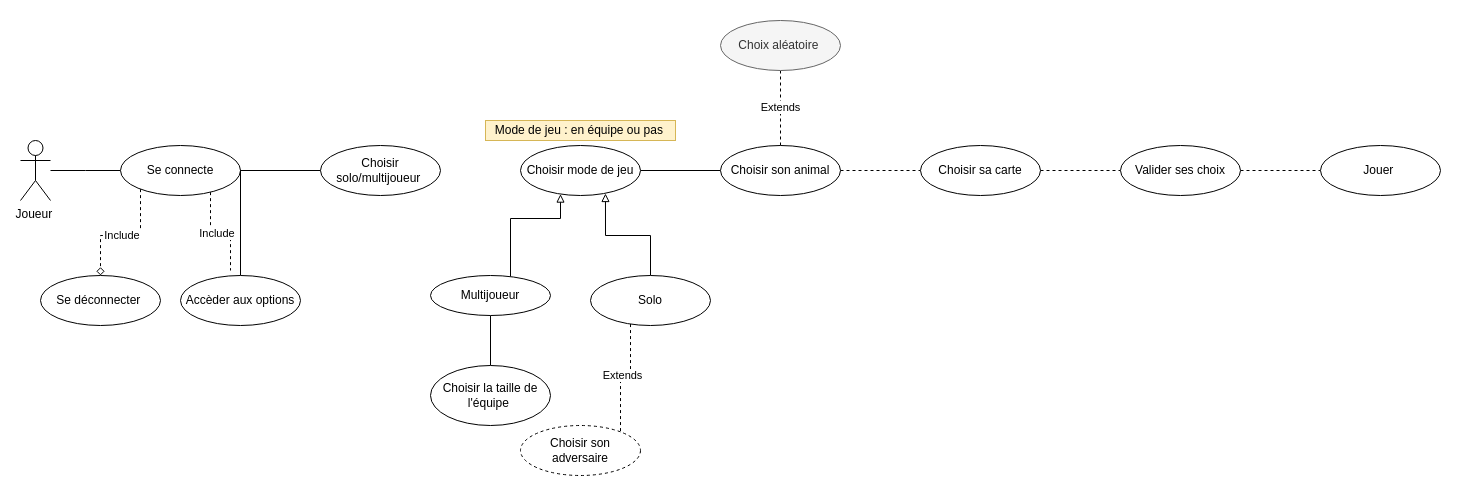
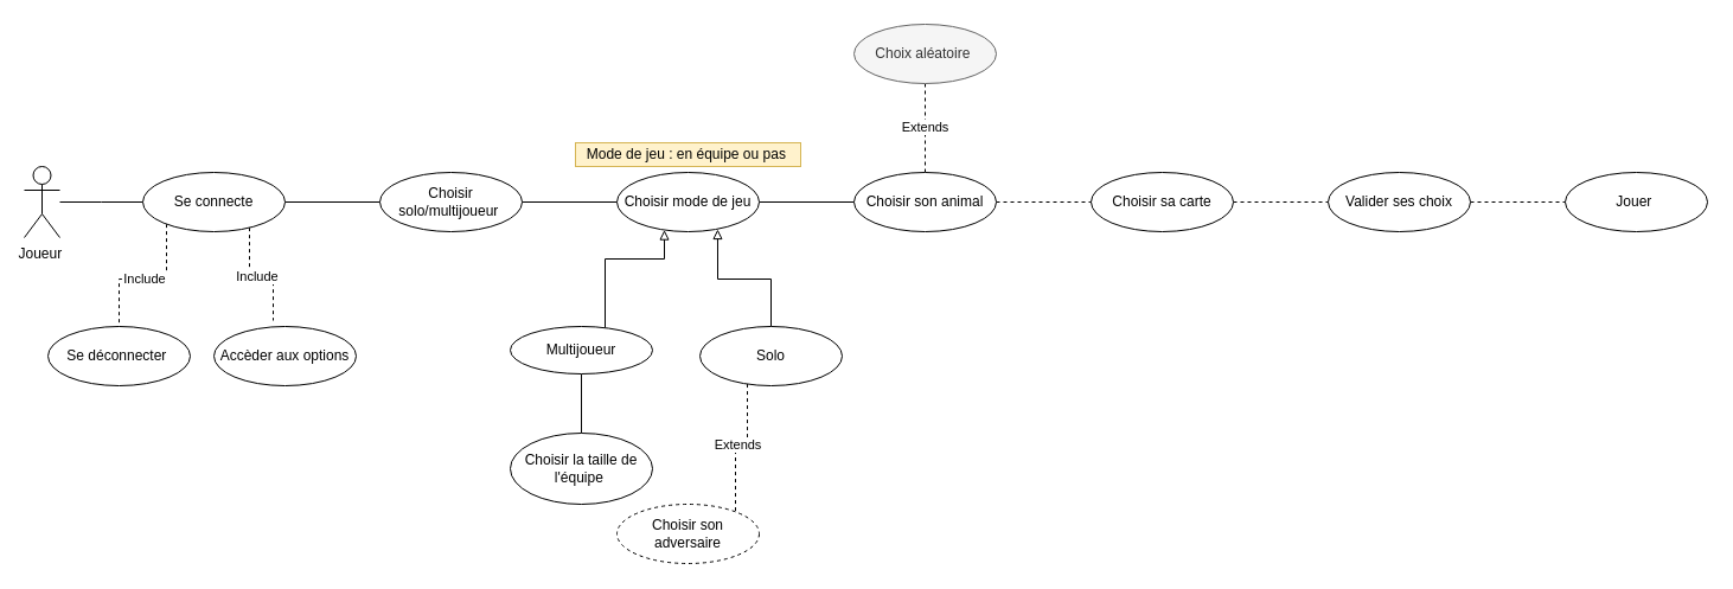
  <mxCell id="0" />
  <mxCell id="1" parent="0" />
  <mxCell id="2" style="edgeStyle=orthogonalEdgeStyle;rounded=0;orthogonalLoop=1;jettySize=auto;html=1;endArrow=none;endFill=0;" edge="1" parent="1" source="3"><mxGeometry relative="1" as="geometry"><mxPoint x="120" y="170" as="targetPoint" /></mxGeometry></mxCell>
  <mxCell id="3" value="Joueur&amp;nbsp;" style="shape=umlActor;verticalLabelPosition=bottom;verticalAlign=top;html=1;outlineConnect=0;" vertex="1" parent="1"><mxGeometry x="20" y="140" width="30" height="60" as="geometry" /></mxCell>
  <mxCell id="4" value="" style="edgeStyle=orthogonalEdgeStyle;rounded=0;orthogonalLoop=1;jettySize=auto;html=1;endArrow=none;endFill=0;" edge="1" parent="1" source="7" target="9"><mxGeometry relative="1" as="geometry" /></mxCell>
- <mxCell id="5" value="Include&amp;nbsp;" style="edgeStyle=orthogonalEdgeStyle;rounded=0;orthogonalLoop=1;jettySize=auto;html=1;endArrow=diamond;endFill=0;dashed=1;" edge="1" parent="1" source="7" target="14"><mxGeometry relative="1" as="geometry"><Array as="points"><mxPoint x="140" y="235" /><mxPoint x="100" y="235" /></Array></mxGeometry></mxCell>
+ <mxCell id="5" value="Include&amp;nbsp;" style="edgeStyle=orthogonalEdgeStyle;rounded=0;orthogonalLoop=1;jettySize=auto;html=1;endArrow=none;endFill=0;dashed=1;" edge="1" parent="1" source="7" target="14"><mxGeometry relative="1" as="geometry"><Array as="points"><mxPoint x="140" y="235" /><mxPoint x="100" y="235" /></Array></mxGeometry></mxCell>
  <mxCell id="6" value="Include&amp;nbsp;" style="edgeStyle=orthogonalEdgeStyle;rounded=0;orthogonalLoop=1;jettySize=auto;html=1;dashed=1;endArrow=none;endFill=0;" edge="1" parent="1" source="7"><mxGeometry relative="1" as="geometry"><mxPoint x="230" y="270" as="targetPoint" /><Array as="points"><mxPoint x="210" y="233" /><mxPoint x="230" y="233" /></Array></mxGeometry></mxCell>
  <mxCell id="7" value="Se connecte" style="ellipse;whiteSpace=wrap;html=1;" vertex="1" parent="1"><mxGeometry x="120" y="145" width="120" height="50" as="geometry" /></mxCell>
- <mxCell id="8" value="" style="edgeStyle=orthogonalEdgeStyle;rounded=0;orthogonalLoop=1;jettySize=auto;html=1;endArrow=none;endFill=0;" edge="1" parent="1" source="9" target="15"><mxGeometry relative="1" as="geometry" /></mxCell>
+ <mxCell id="8" value="" style="edgeStyle=orthogonalEdgeStyle;rounded=0;orthogonalLoop=1;jettySize=auto;html=1;endArrow=none;endFill=0;" edge="1" parent="1" source="9" target="13"><mxGeometry relative="1" as="geometry" /></mxCell>
  <mxCell id="9" value="Choisir solo/multijoueur&amp;nbsp;" style="ellipse;whiteSpace=wrap;html=1;" vertex="1" parent="1"><mxGeometry x="320" y="145" width="120" height="50" as="geometry" /></mxCell>
  <mxCell id="10" value="Mode de jeu : en équipe ou pas&amp;nbsp;" style="text;html=1;align=center;verticalAlign=middle;resizable=0;points=[];autosize=1;strokeColor=#d6b656;fillColor=#fff2cc;" vertex="1" parent="1"><mxGeometry x="485" y="120" width="190" height="20" as="geometry" /></mxCell>
  <mxCell id="11" value="" style="edgeStyle=orthogonalEdgeStyle;rounded=0;orthogonalLoop=1;jettySize=auto;html=1;endArrow=none;endFill=0;startArrow=block;startFill=0;" edge="1" parent="1" source="13" target="17"><mxGeometry relative="1" as="geometry"><Array as="points"><mxPoint x="560" y="218" /><mxPoint x="510" y="218" /></Array></mxGeometry></mxCell>
  <mxCell id="12" value="" style="edgeStyle=orthogonalEdgeStyle;rounded=0;orthogonalLoop=1;jettySize=auto;html=1;startArrow=none;startFill=0;endArrow=none;endFill=0;" edge="1" parent="1" source="13" target="25"><mxGeometry relative="1" as="geometry" /></mxCell>
  <mxCell id="13" value="Choisir mode de jeu" style="ellipse;whiteSpace=wrap;html=1;" vertex="1" parent="1"><mxGeometry x="520" y="145" width="120" height="50" as="geometry" /></mxCell>
  <mxCell id="14" value="Se déconnecter&amp;nbsp;" style="ellipse;whiteSpace=wrap;html=1;" vertex="1" parent="1"><mxGeometry x="40" y="275" width="120" height="50" as="geometry" /></mxCell>
  <mxCell id="15" value="Accèder aux options" style="ellipse;whiteSpace=wrap;html=1;" vertex="1" parent="1"><mxGeometry x="180" y="275" width="120" height="50" as="geometry" /></mxCell>
  <mxCell id="16" value="" style="edgeStyle=orthogonalEdgeStyle;rounded=0;orthogonalLoop=1;jettySize=auto;html=1;startArrow=none;startFill=0;endArrow=none;endFill=0;" edge="1" parent="1" source="17" target="18"><mxGeometry relative="1" as="geometry" /></mxCell>
  <mxCell id="17" value="Multijoueur" style="ellipse;whiteSpace=wrap;html=1;" vertex="1" parent="1"><mxGeometry x="430" y="275" width="120" height="40" as="geometry" /></mxCell>
  <mxCell id="18" value="Choisir la taille de l'équipe&amp;nbsp;" style="ellipse;whiteSpace=wrap;html=1;" vertex="1" parent="1"><mxGeometry x="430" y="365" width="120" height="60" as="geometry" /></mxCell>
  <mxCell id="19" style="edgeStyle=orthogonalEdgeStyle;rounded=0;orthogonalLoop=1;jettySize=auto;html=1;entryX=0.708;entryY=0.96;entryDx=0;entryDy=0;entryPerimeter=0;startArrow=none;startFill=0;endArrow=block;endFill=0;" edge="1" parent="1" source="21" target="13"><mxGeometry relative="1" as="geometry" /></mxCell>
  <mxCell id="20" value="Extends" style="edgeStyle=orthogonalEdgeStyle;rounded=0;orthogonalLoop=1;jettySize=auto;html=1;startArrow=none;startFill=0;endArrow=none;endFill=0;dashed=1;" edge="1" parent="1" source="21" target="22"><mxGeometry relative="1" as="geometry"><Array as="points"><mxPoint x="630" y="375" /><mxPoint x="620" y="375" /></Array></mxGeometry></mxCell>
  <mxCell id="21" value="Solo" style="ellipse;whiteSpace=wrap;html=1;" vertex="1" parent="1"><mxGeometry x="590" y="275" width="120" height="50" as="geometry" /></mxCell>
  <mxCell id="22" value="Choisir son adversaire" style="ellipse;whiteSpace=wrap;html=1;dashed=1;" vertex="1" parent="1"><mxGeometry x="520" y="425" width="120" height="50" as="geometry" /></mxCell>
  <mxCell id="23" value="Extends" style="edgeStyle=orthogonalEdgeStyle;rounded=0;orthogonalLoop=1;jettySize=auto;html=1;startArrow=none;startFill=0;endArrow=none;endFill=0;dashed=1;" edge="1" parent="1" source="25" target="26"><mxGeometry relative="1" as="geometry" /></mxCell>
  <mxCell id="24" value="" style="edgeStyle=orthogonalEdgeStyle;rounded=0;orthogonalLoop=1;jettySize=auto;html=1;dashed=1;startArrow=none;startFill=0;endArrow=none;endFill=0;" edge="1" parent="1" source="25" target="28"><mxGeometry relative="1" as="geometry" /></mxCell>
  <mxCell id="25" value="Choisir son animal" style="ellipse;whiteSpace=wrap;html=1;" vertex="1" parent="1"><mxGeometry x="720" y="145" width="120" height="50" as="geometry" /></mxCell>
  <mxCell id="26" value="Choix aléatoire&amp;nbsp;" style="ellipse;whiteSpace=wrap;html=1;fillColor=#f5f5f5;strokeColor=#666666;fontColor=#333333;" vertex="1" parent="1"><mxGeometry x="720" y="20" width="120" height="50" as="geometry" /></mxCell>
  <mxCell id="27" value="" style="edgeStyle=orthogonalEdgeStyle;rounded=0;orthogonalLoop=1;jettySize=auto;html=1;dashed=1;startArrow=none;startFill=0;endArrow=none;endFill=0;" edge="1" parent="1" source="28" target="30"><mxGeometry relative="1" as="geometry" /></mxCell>
  <mxCell id="28" value="Choisir sa carte" style="ellipse;whiteSpace=wrap;html=1;" vertex="1" parent="1"><mxGeometry x="920" y="145" width="120" height="50" as="geometry" /></mxCell>
  <mxCell id="29" value="" style="edgeStyle=orthogonalEdgeStyle;rounded=0;orthogonalLoop=1;jettySize=auto;html=1;dashed=1;startArrow=none;startFill=0;endArrow=none;endFill=0;" edge="1" parent="1" source="30" target="31"><mxGeometry relative="1" as="geometry" /></mxCell>
  <mxCell id="30" value="Valider ses choix" style="ellipse;whiteSpace=wrap;html=1;" vertex="1" parent="1"><mxGeometry x="1120" y="145" width="120" height="50" as="geometry" /></mxCell>
  <mxCell id="31" value="Jouer&amp;nbsp;" style="ellipse;whiteSpace=wrap;html=1;" vertex="1" parent="1"><mxGeometry x="1320" y="145" width="120" height="50" as="geometry" /></mxCell>
